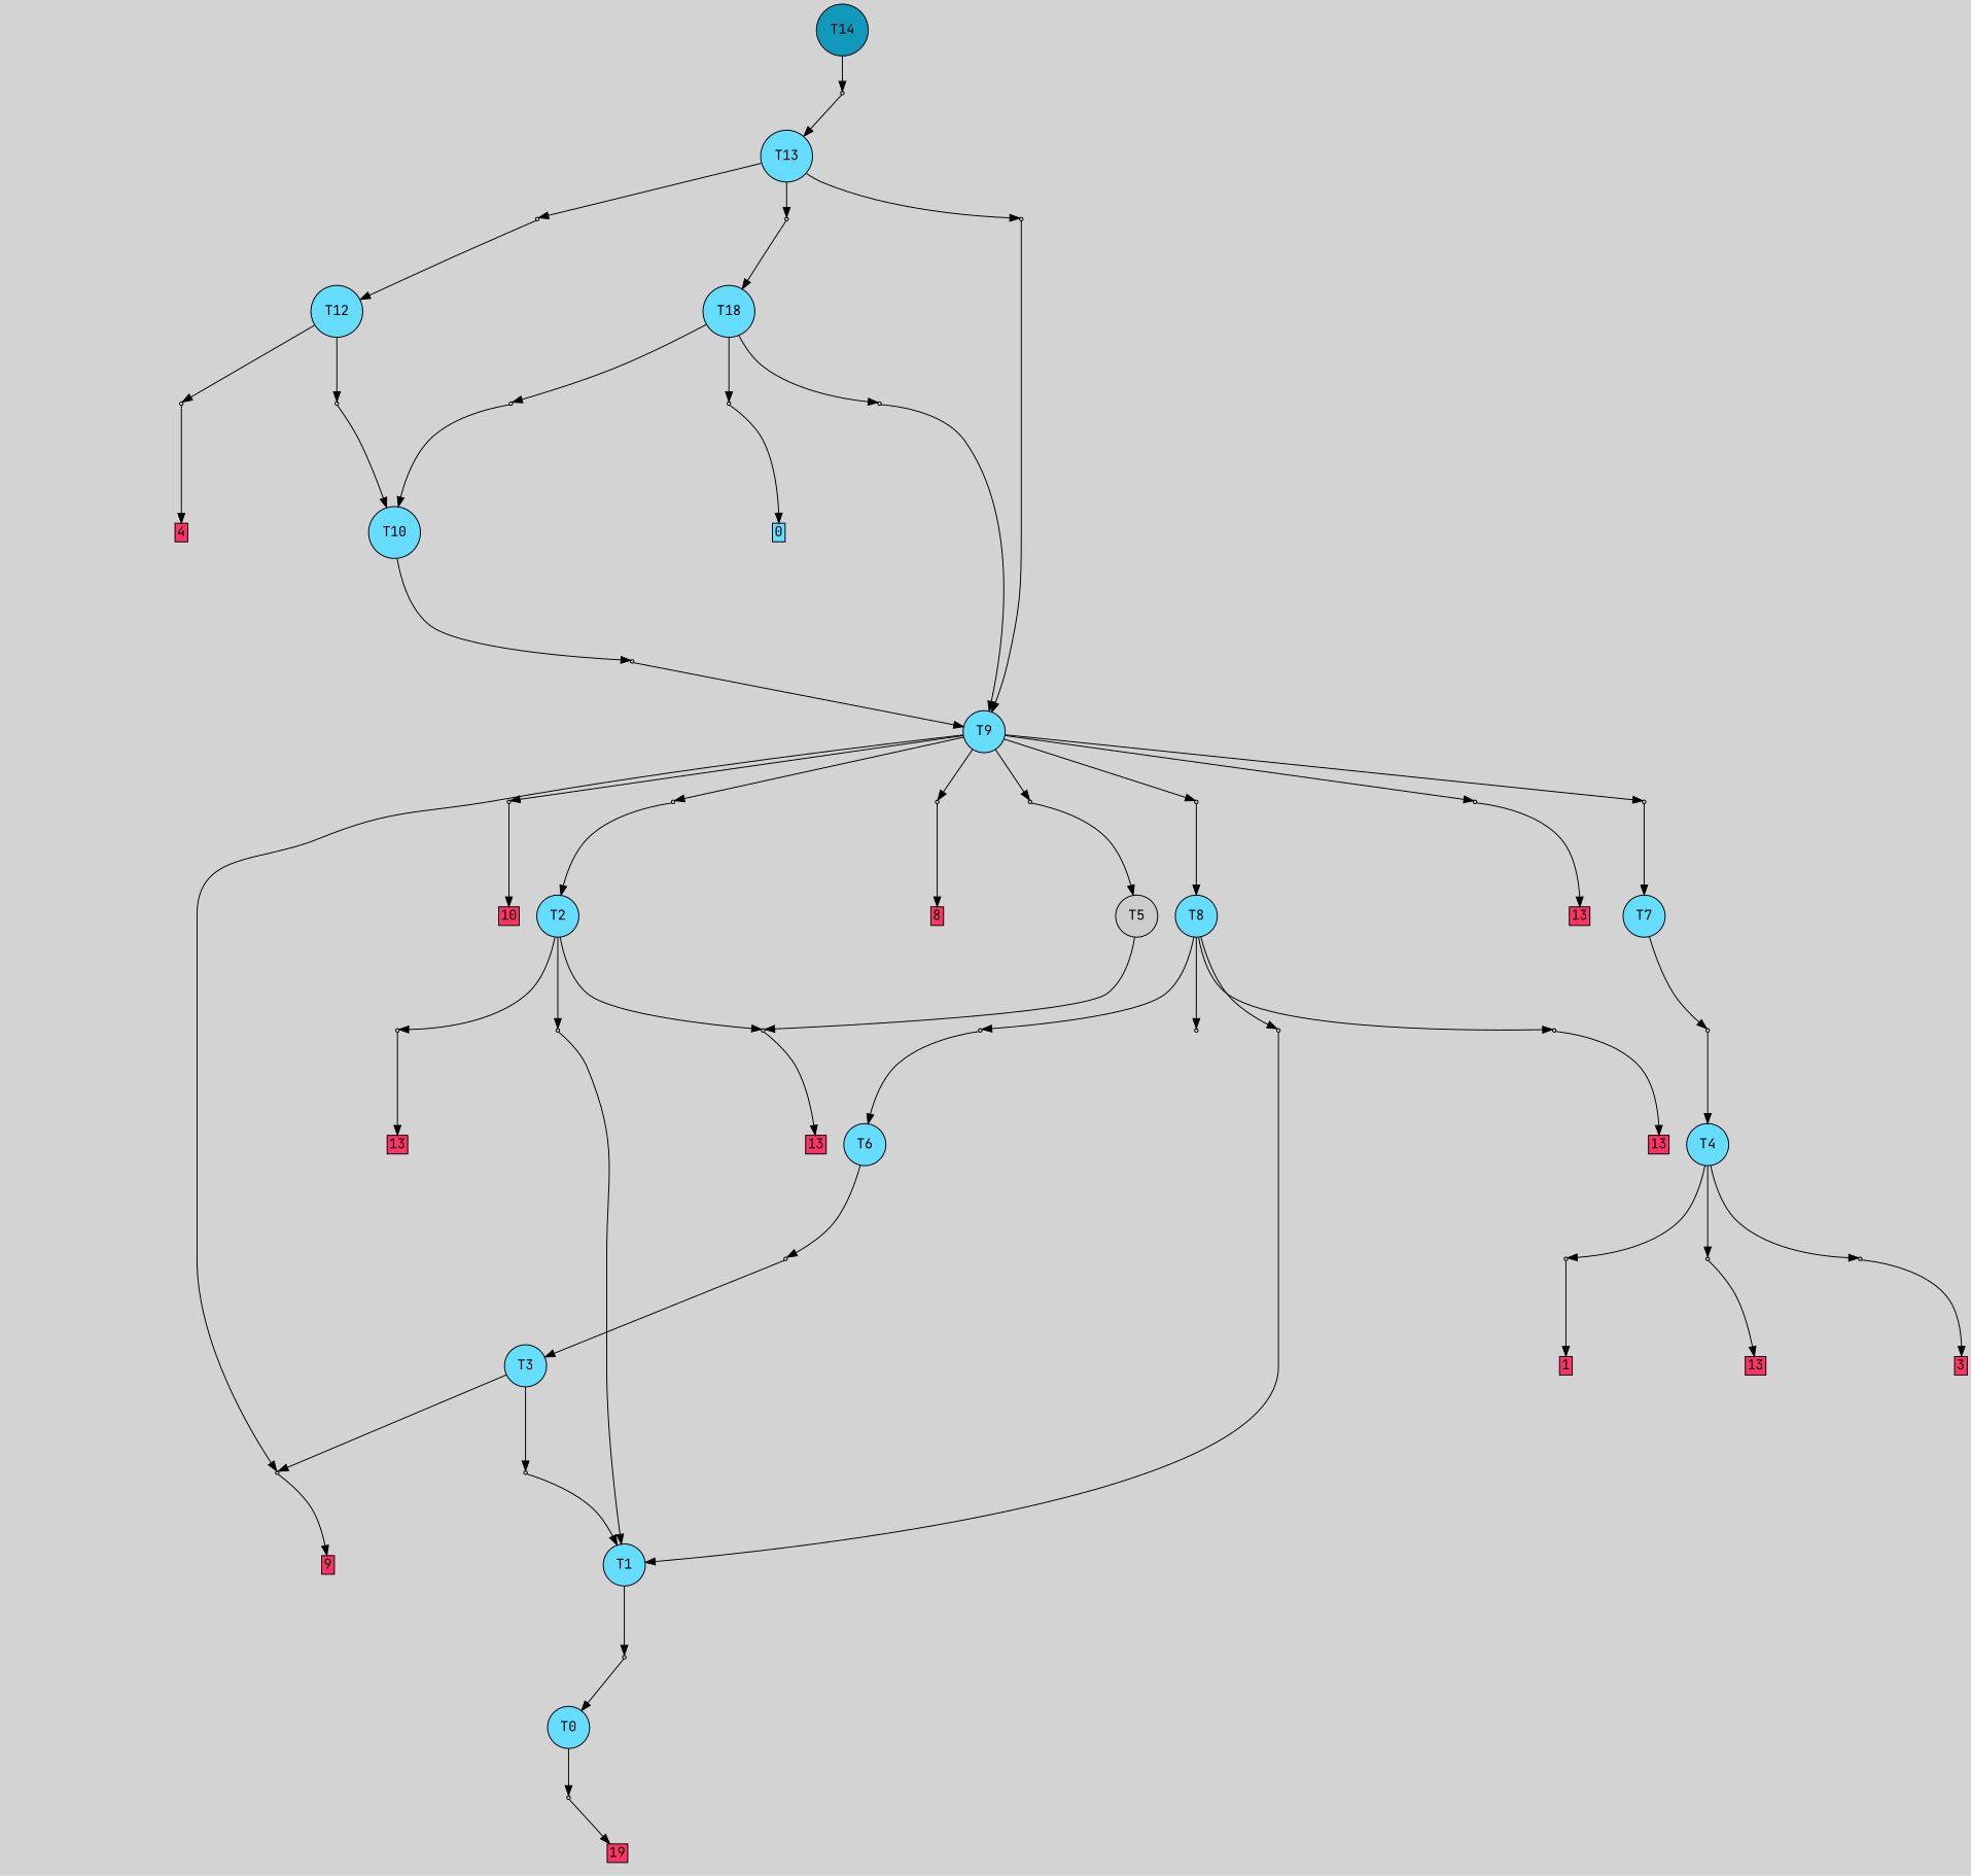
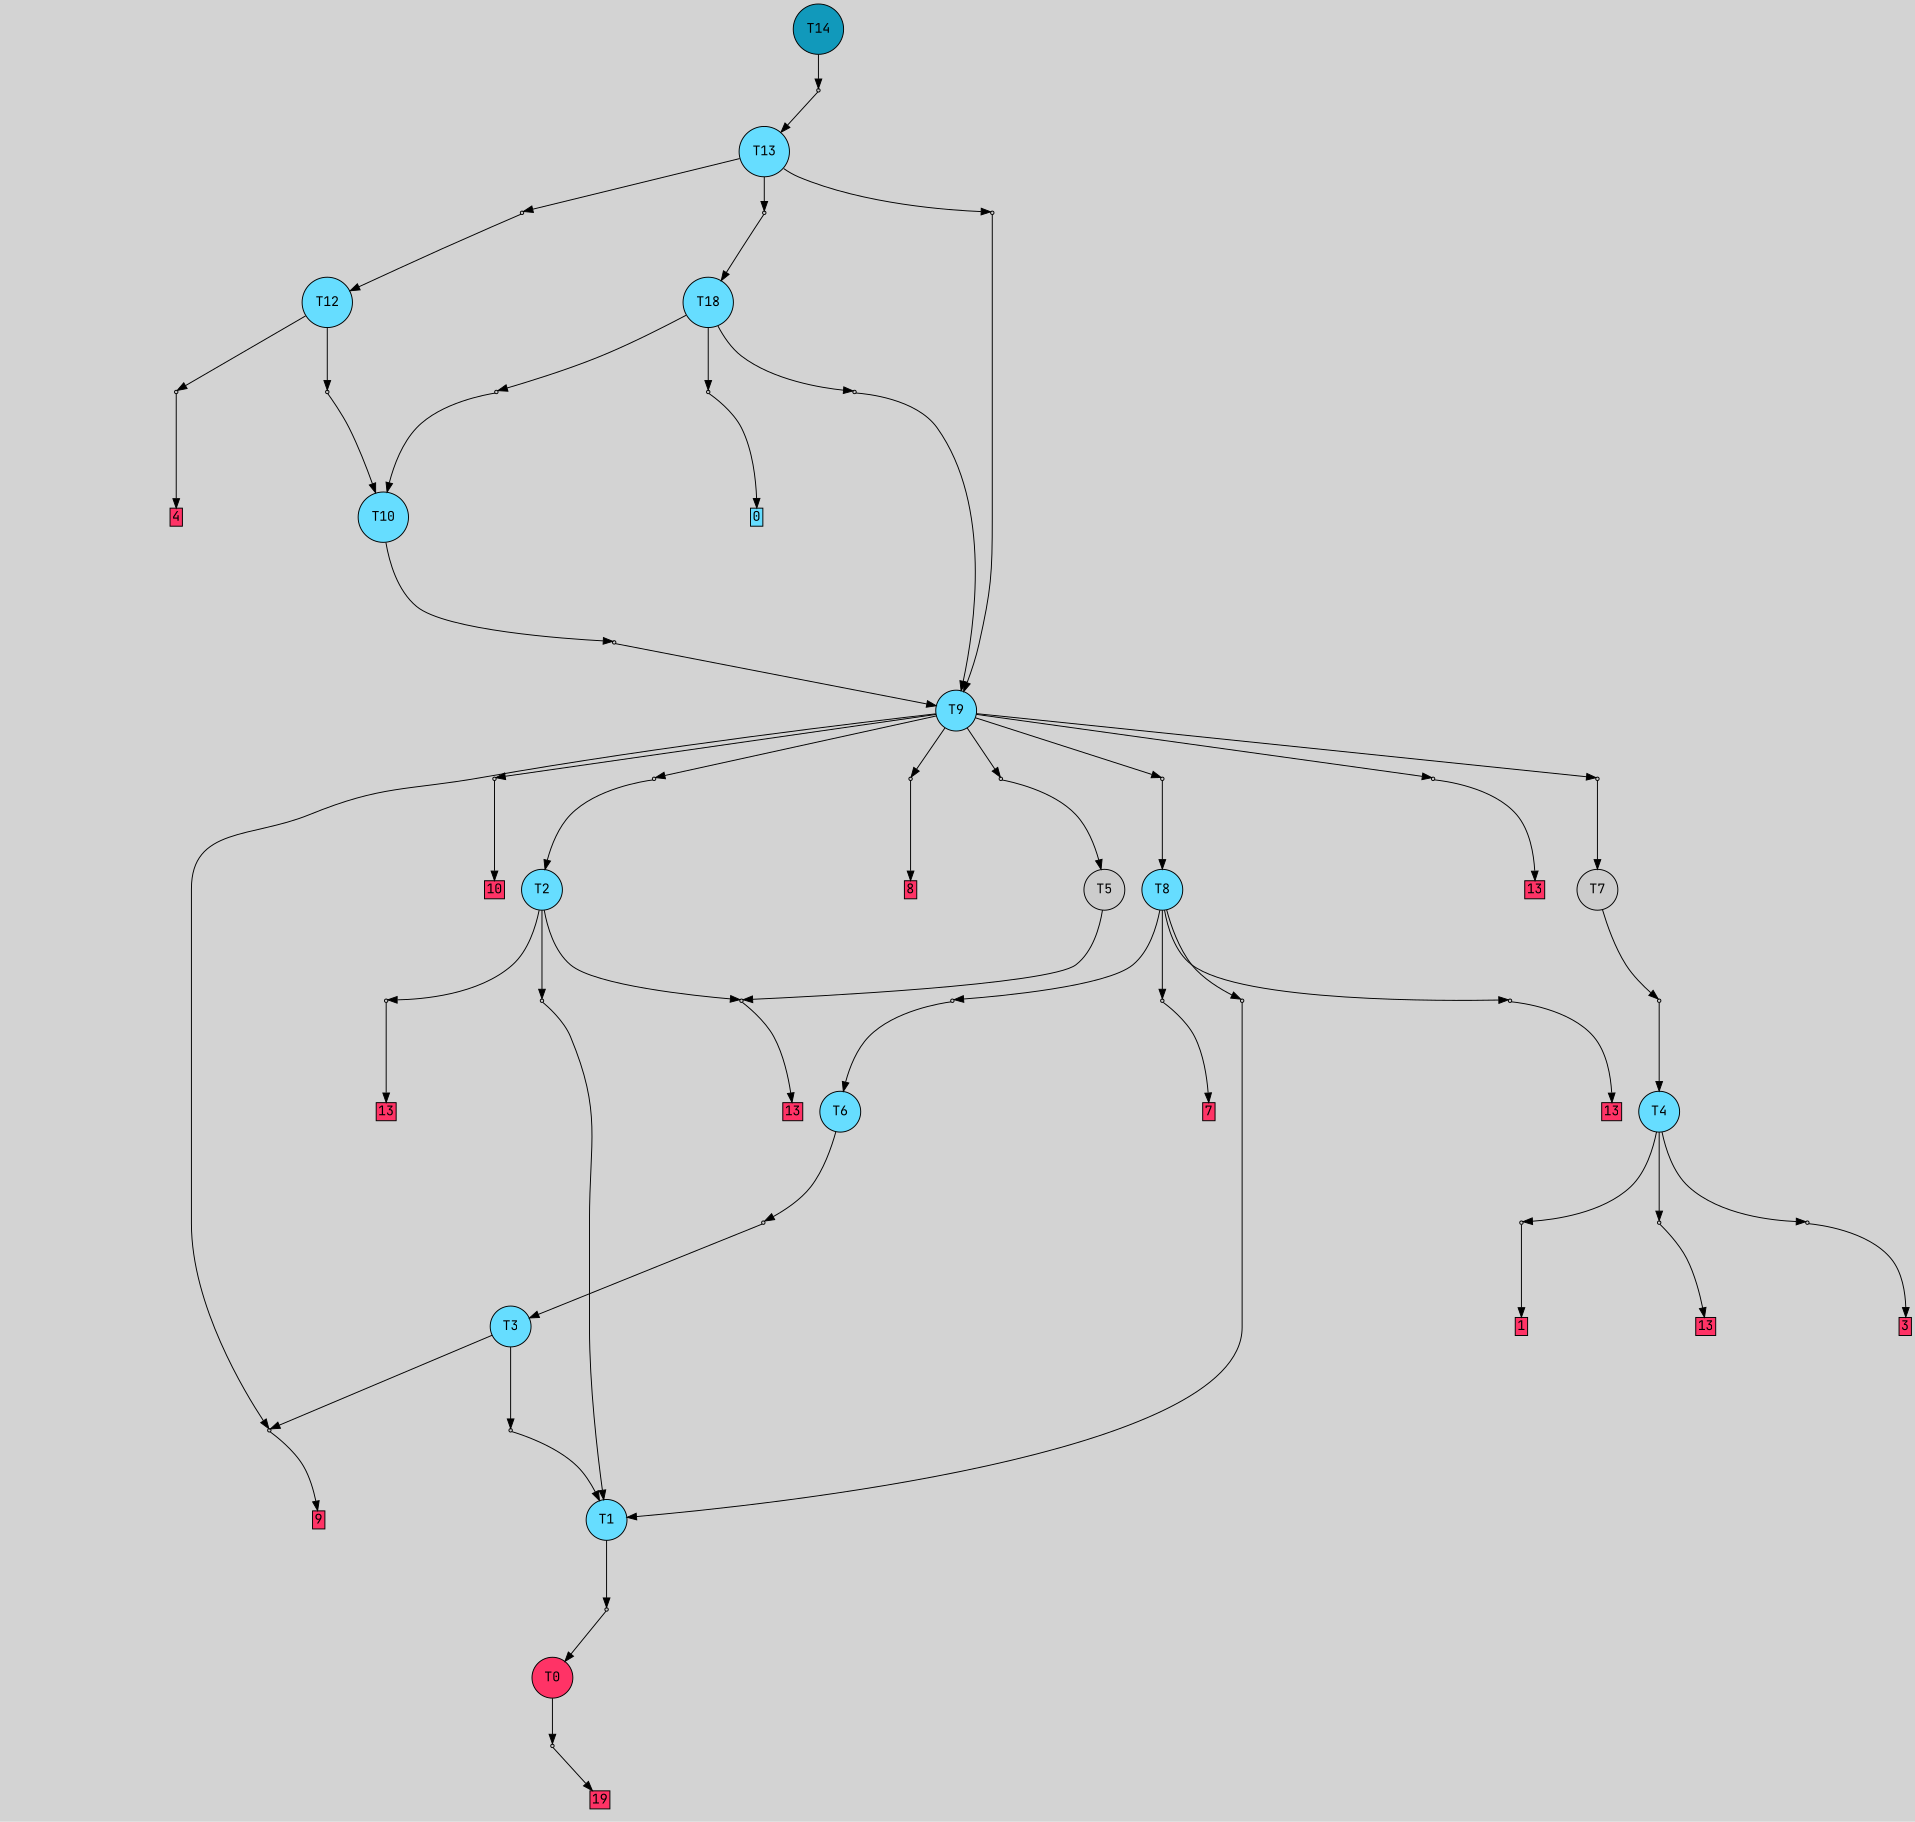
  digraph {
    bgcolor=lightgray
    fontname="JetBrains Mono"
    node [fillcolor="#cccccc" fontname="JetBrains Mono" shape=box style=filled]
    edge [fontname="JetBrains Mono"]
    T14 [fillcolor="#1199bb" shape=circle]
    P32 [shape=point]
-   T0 [fillcolor="#66ddff" shape=circle]
+   T0 [fillcolor="#ff3366" shape=circle]
    P0 [shape=point]
    n5 [label="6|0&1|368#0|368&#92;n0|0&0|640#0|696&#92;n" style=invis fillcolor=""]
    n6 [fillcolor="#ff3366" height=0 label=19 margin=0.03 width=0]
    T1 [fillcolor="#66ddff" shape=circle]
    P1 [shape=point]
    n9 [label="7|6&1|281#0|770&#92;n2|6&1|492#0|750&#92;n1|3&0|1038#1|4&#92;n7|0&0|435#1|1104&#92;n" style=invis fillcolor=""]
    T2 [fillcolor="#66ddff" shape=circle]
    P2 [shape=point]
    P3 [shape=point]
    P4 [shape=point]
    n14 [label="3|4&1|578#1|858&#92;n4|5&0|740#1|495&#92;n7|0&0|1229#1|541&#92;n7|0&0|536#0|240&#92;n" style=invis fillcolor=""]
    n15 [fillcolor="#ff3366" height=0 label=13 margin=0.03 width=0]
    n16 [label="6|1&1|1076#1|1093&#92;n3|3&1|337#0|1297&#92;n7|2&0|1075#0|1283&#92;n3|0&0|578#1|1323&#92;n" style=invis fillcolor=""]
    n17 [fillcolor="#ff3366" height=0 label=13 margin=0.03 width=0]
    n18 [label="7|4&1|1026#0|1055&#92;n1|5&1|1180#1|1266&#92;n0|0&0|60#0|277&#92;n2|4&0|1168#1|214&#92;n4|0&0|372#1|617&#92;n" style=invis fillcolor=""]
    T3 [fillcolor="#66ddff" shape=circle]
    P5 [shape=point]
    P6 [shape=point]
    n22 [label="5|0&0|160#0|996&#92;n0|6&0|960#1|94&#92;n1|4&0|710#0|1256&#92;n1|5&1|1180#1|1266&#92;n0|0&0|60#0|277&#92;n2|4&0|1168#1|214&#92;n4|0&0|372#1|617&#92;n" style=invis fillcolor=""]
    n23 [label="1|0&1|289#1|854&#92;n3|0&0|1016#1|1289&#92;n" style=invis fillcolor=""]
    n24 [fillcolor="#ff3366" height=0 label=9 margin=0.03 width=0]
    T4 [fillcolor="#66ddff" shape=circle]
    P7 [shape=point]
    P8 [shape=point]
    P9 [shape=point]
    n29 [label="4|0&1|325#1|977&#92;n" style=invis fillcolor=""]
    n30 [fillcolor="#ff3366" height=0 label=13 margin=0.03 width=0]
    n31 [label="3|4&1|1278#1|312&#92;n5|6&1|907#0|882&#92;n7|7&1|1016#1|152&#92;n1|2&0|1118#0|591&#92;n4|7&1|725#0|894&#92;n4|6&0|1199#1|1095&#92;n1|3&0|644#0|1186&#92;n2|1&0|687#0|406&#92;n2|0&0|737#0|1051&#92;n" style=invis fillcolor=""]
    n32 [fillcolor="#ff3366" height=0 label=3 margin=0.03 width=0]
    n33 [label="1|5&1|1146#1|476&#92;n6|3&0|997#1|398&#92;n4|4&1|878#1|529&#92;n0|6&0|716#0|1299&#92;n7|0&0|366#0|666&#92;n" style=invis fillcolor=""]
    n34 [fillcolor="#ff3366" height=0 label=1 margin=0.03 width=0]
    T5 [shape=circle]
    T6 [fillcolor="#66ddff" shape=circle]
    P10 [shape=point]
    n38 [label="0|1&0|946#0|698&#92;n1|1&0|897#1|342&#92;n3|0&0|1185#0|611&#92;n" style=invis fillcolor=""]
-   T7 [fillcolor="#66ddff" shape=circle]
+   T7 [shape=circle]
    P11 [shape=point]
    n41 [label="6|1&1|829#1|1093&#92;n3|3&1|337#0|1297&#92;n7|2&0|1075#0|144&#92;n3|0&0|578#1|1323&#92;n" style=invis fillcolor=""]
    T8 [fillcolor="#66ddff" shape=circle]
    P12 [shape=point]
    P13 [shape=point]
    P14 [shape=point]
    P15 [shape=point]
    n47 [label="5|0&0|160#0|996&#92;n7|3&1|874#1|831&#92;n2|4&0|1168#1|214&#92;n2|5&0|675#0|147&#92;n0|0&0|60#0|277&#92;n4|4&1|93#0|552&#92;n2|3&0|4#1|177&#92;n2|0&1|734#0|755&#92;n" style=invis fillcolor=""]
+   n48 [fillcolor="#ff3366" height=0 label=7 margin=0.03 width=0]
    n49 [label="0|5&0|932#0|1228&#92;n0|3&1|338#1|1271&#92;n1|0&0|253#0|91&#92;n5|0&0|160#0|996&#92;n5|6&0|1286#1|1324&#92;n1|4&0|710#0|1256&#92;n1|5&1|1180#1|1266&#92;n0|0&0|60#0|277&#92;n2|4&0|1168#1|214&#92;n4|0&0|372#1|617&#92;n" style=invis fillcolor=""]
    n50 [label="5|0&0|160#0|996&#92;n0|6&0|960#1|94&#92;n1|4&0|710#0|1256&#92;n1|5&1|1180#1|1266&#92;n0|0&0|60#0|277&#92;n2|4&0|1168#1|214&#92;n4|0&0|372#1|617&#92;n" style=invis fillcolor=""]
    n51 [label="6|1&1|1076#1|1093&#92;n3|3&1|337#0|1297&#92;n7|2&0|1075#0|1283&#92;n3|0&0|578#1|1323&#92;n" style=invis fillcolor=""]
    n52 [fillcolor="#ff3366" height=0 label=13 margin=0.03 width=0]
    T9 [fillcolor="#66ddff" shape=circle]
    P16 [shape=point]
    P17 [shape=point]
    P18 [shape=point]
    P19 [shape=point]
    P20 [shape=point]
    P21 [shape=point]
    P22 [shape=point]
    n61 [label="6|4&1|688#0|1188&#92;n3|5&1|1121#0|532&#92;n3|0&0|1325#1|1323&#92;n" style=invis fillcolor=""]
    n62 [label="5|1&1|1343#1|450&#92;n7|5&1|1002#1|79&#92;n5|6&0|821#1|440&#92;n5|6&0|1286#1|1324&#92;n7|3&1|874#1|260&#92;n1|4&0|710#0|153&#92;n2|5&0|819#0|147&#92;n0|0&0|60#0|277&#92;n2|4&0|1168#1|214&#92;n4|0&0|372#1|617&#92;n" style=invis fillcolor=""]
    n63 [fillcolor="#ff3366" height=0 label=10 margin=0.03 width=0]
    n64 [label="5|2&1|727#1|1186&#92;n7|6&0|466#1|799&#92;n1|4&0|270#1|441&#92;n1|5&1|822#0|916&#92;n1|0&1|138#0|45&#92;n" style=invis fillcolor=""]
    n65 [fillcolor="#ff3366" height=0 label=8 margin=0.03 width=0]
    n66 [label="7|7&0|36#1|1087&#92;n7|5&1|373#0|201&#92;n1|1&0|237#1|153&#92;n3|5&1|948#1|986&#92;n4|0&0|1309#0|913&#92;n1|5&1|784#0|784&#92;n3|0&0|271#0|869&#92;n" style=invis fillcolor=""]
    n67 [label="6|1&1|1076#1|1093&#92;n0|3&0|65#1|301&#92;n4|7&0|395#1|468&#92;n7|2&0|1075#0|1283&#92;n7|1&0|322#1|1077&#92;n3|3&0|489#0|55&#92;n7|1&1|345#1|1068&#92;n0|0&0|601#0|363&#92;n" style=invis fillcolor=""]
    n68 [fillcolor="#ff3366" height=0 label=13 margin=0.03 width=0]
    n69 [label="1|0&1|833#1|208&#92;n" style=invis fillcolor=""]
    n70 [label="2|5&1|140#1|852&#92;n7|4&0|589#1|506&#92;n1|0&0|228#1|645&#92;n" style=invis fillcolor=""]
    T10 [fillcolor="#66ddff" shape=circle]
    P23 [shape=point]
    n73 [label="1|3&1|245#1|936&#92;n7|2&0|1075#0|1283&#92;n7|2&0|26#1|789&#92;n3|0&0|578#1|1323&#92;n" style=invis fillcolor=""]
    n74 [fillcolor="#66ddff" label=T18 shape=circle]
    P24 [shape=point]
    P25 [shape=point]
    P26 [shape=point]
    n78 [label="3|3&1|337#0|1297&#92;n7|2&0|1075#0|1283&#92;n3|0&0|578#1|1323&#92;n" style=invis fillcolor=""]
    n79 [fillcolor="#66ddff" height=0 label=0 margin=0.03 width=0]
    n80 [label="6|4&1|688#0|279&#92;n2|5&1|1195#1|788&#92;n4|0&1|1023#0|821&#92;n7|2&0|1008#1|789&#92;n3|0&0|778#0|340&#92;n" style=invis fillcolor=""]
    n81 [label="6|1&1|343#1|449&#92;n3|3&1|337#0|1297&#92;n7|2&0|1075#0|1283&#92;n3|0&0|578#1|1323&#92;n" style=invis fillcolor=""]
    T12 [fillcolor="#66ddff" shape=circle]
    P27 [shape=point]
    P28 [shape=point]
    n85 [label="6|3&1|331#1|392&#92;n1|0&1|551#0|1267&#92;n5|7&0|280#0|1317&#92;n3|7&1|580#0|1087&#92;n2|0&1|59#1|968&#92;n3|6&0|128#1|1230&#92;n6|3&0|54#0|567&#92;n4|3&0|523#1|648&#92;n3|4&0|1127#0|1195&#92;n3|6&0|580#1|620&#92;n2|2&0|694#1|639&#92;n6|0&0|146#1|276&#92;n" style=invis fillcolor=""]
    n86 [fillcolor="#ff3366" height=0 label=4 margin=0.03 width=0]
    n87 [label="6|4&1|688#0|279&#92;n2|5&1|1195#1|788&#92;n4|0&1|1023#0|821&#92;n7|2&0|1008#1|789&#92;n3|0&0|778#0|340&#92;n" style=invis fillcolor=""]
    T13 [fillcolor="#66ddff" shape=circle]
    P29 [shape=point]
    P30 [shape=point]
    P31 [shape=point]
    n92 [label="3|7&0|552#1|883&#92;n7|5&0|961#0|1227&#92;n3|6&0|605#0|775&#92;n6|2&0|630#0|378&#92;n5|4&1|1312#0|133&#92;n2|3&0|1276#0|874&#92;n2|0&0|1235#1|700&#92;n" style=invis fillcolor=""]
    n93 [label="1|4&0|581#1|181&#92;n0|2&1|583#0|268&#92;n6|3&0|786#1|1098&#92;n1|5&1|264#1|697&#92;n1|3&0|427#0|1061&#92;n4|0&0|643#1|1332&#92;n" style=invis fillcolor=""]
    n94 [label="1|3&1|245#1|936&#92;n7|2&0|1075#0|1283&#92;n7|2&0|26#1|789&#92;n3|0&0|578#1|1323&#92;n" style=invis fillcolor=""]
    n95 [label="6|7&0|842#1|276&#92;n4|0&0|599#1|415&#92;n" style=invis fillcolor=""]
    subgraph sub_1 {
      rank=same
      T14
    }
    T14 -> P32
    P32 -> T13
    P32 -> n95 [style=invis]
    T0 -> P0
    P0 -> n5 [style=invis]
    P0 -> n6
    T1 -> P1
    P1 -> T0
    P1 -> n9 [style=invis]
    T2 -> P2
    T2 -> P3
    T2 -> P4
    P2 -> n14 [style=invis]
    P2 -> n15
    P3 -> n16 [style=invis]
    P3 -> n17
    P4 -> T1
    P4 -> n18 [style=invis]
    T3 -> P5
    T3 -> P6
    P5 -> T1
    P5 -> n22 [style=invis]
    P6 -> n23 [style=invis]
    P6 -> n24
    T4 -> P7
    T4 -> P8
    T4 -> P9
    P7 -> n29 [style=invis]
    P7 -> n30
    P8 -> n31 [style=invis]
    P8 -> n32
    P9 -> n33 [style=invis]
    P9 -> n34
    T5 -> P3
    T6 -> P10
    P10 -> T3
    P10 -> n38 [style=invis]
    T7 -> P11
    P11 -> T4
    P11 -> n41 [style=invis]
    T8 -> P12
    T8 -> P13
    T8 -> P14
    T8 -> P15
    P12 -> n47 [style=invis]
+   P12 -> n48
    P13 -> T6
    P13 -> n49 [style=invis]
    P14 -> T1
    P14 -> n50 [style=invis]
    P15 -> n51 [style=invis]
    P15 -> n52
    T9 -> P6
    T9 -> P16
    T9 -> P17
    T9 -> P18
    T9 -> P19
    T9 -> P20
    T9 -> P21
    T9 -> P22
    P16 -> T2
    P16 -> n61 [style=invis]
    P17 -> n62 [style=invis]
    P17 -> n63
    P18 -> n64 [style=invis]
    P18 -> n65
    P19 -> T8
    P19 -> n66 [style=invis]
    P20 -> n67 [style=invis]
    P20 -> n68
    P21 -> T7
    P21 -> n69 [style=invis]
    P22 -> T5
    P22 -> n70 [style=invis]
    T10 -> P23
    P23 -> T9
    P23 -> n73 [style=invis]
    n74 -> P24
    n74 -> P25
    n74 -> P26
    P24 -> n78 [style=invis]
    P24 -> n79
    P25 -> T10
    P25 -> n80 [style=invis]
    P26 -> T9
    P26 -> n81 [style=invis]
    T12 -> P27
    T12 -> P28
    P27 -> n85 [style=invis]
    P27 -> n86
    P28 -> T10
    P28 -> n87 [style=invis]
    T13 -> P29
    T13 -> P30
    T13 -> P31
    P29 -> T12
    P29 -> n92 [style=invis]
    P30 -> n74
    P30 -> n93 [style=invis]
    P31 -> T9
    P31 -> n94 [style=invis]
  }
